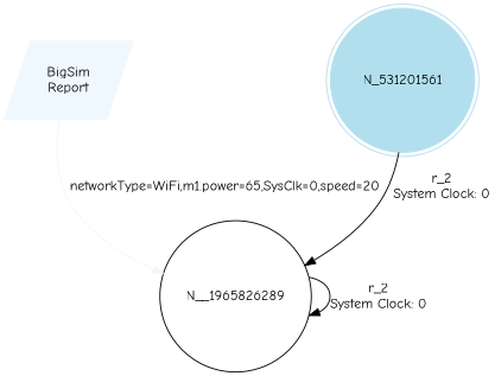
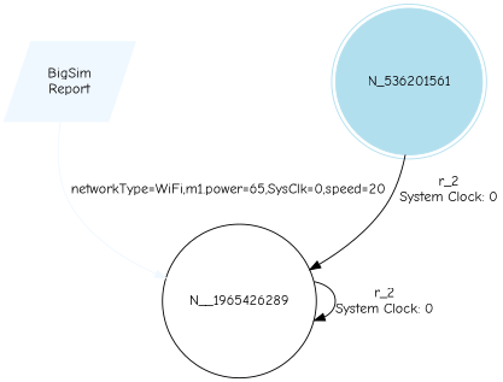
  digraph {
    fontname="Comic Neue"
    rankdir=TB
    node [fontname="Comic Neue" style=filled]
    edge [fontname="Comic Neue"]
    n1 [color=aliceblue label="BigSim\nReport" shape=parallelogram]
-   n2 [label=N__1965826289 shape=circle style=""]
-   n3 [color=lightblue2 label=N_531201561 shape=doublecircle]
+   n2 [label=N__1965426289 shape=circle style=""]
+   n3 [color=lightblue2 label=N_536201561 shape=doublecircle]
    n1 -> n2 [color=aliceblue label="networkType=WiFi,m1.power=65,SysClk=0,speed=20"]
    n2 -> n2 [label="r_2\nSystem Clock: 0"]
    n3 -> n2 [label="r_2\nSystem Clock: 0"]
  }
